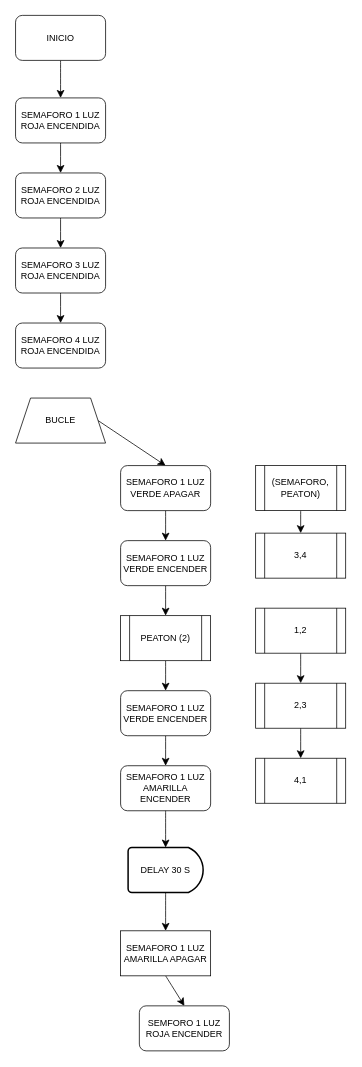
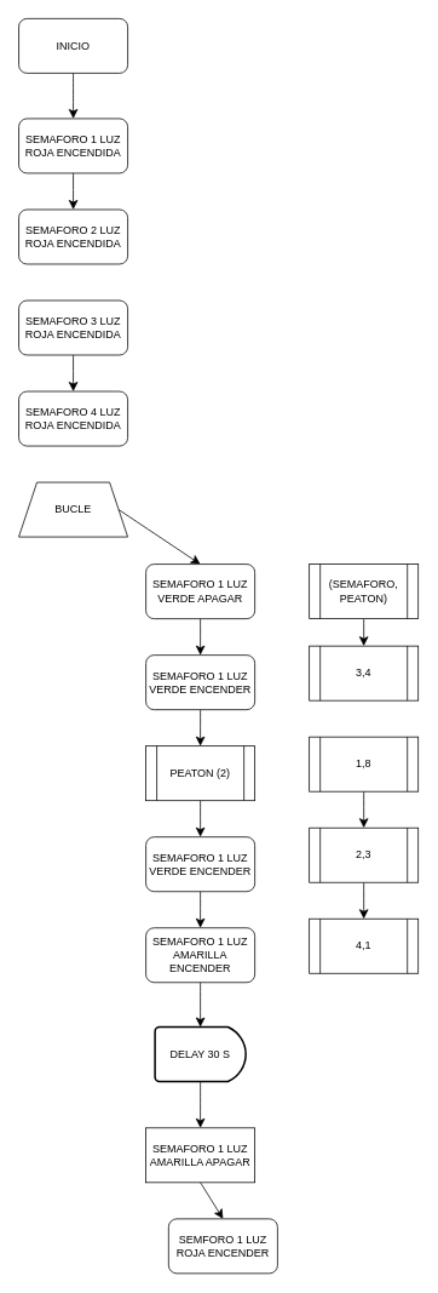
  <mxCell id="0" />
  <mxCell id="1" parent="0" />
  <mxCell id="2" style="edgeStyle=none;curved=1;rounded=0;orthogonalLoop=1;jettySize=auto;html=1;exitX=0.5;exitY=1;exitDx=0;exitDy=0;entryX=0.5;entryY=0;entryDx=0;entryDy=0;fontSize=12;startSize=8;endSize=8;" edge="1" parent="1" source="3" target="5"><mxGeometry relative="1" as="geometry" /></mxCell>
  <mxCell id="3" value="INICIO" style="rounded=1;whiteSpace=wrap;html=1;" vertex="1" parent="1"><mxGeometry x="20" y="20" width="120" height="60" as="geometry" /></mxCell>
  <mxCell id="4" style="edgeStyle=none;curved=1;rounded=0;orthogonalLoop=1;jettySize=auto;html=1;exitX=0.5;exitY=1;exitDx=0;exitDy=0;entryX=0.5;entryY=0;entryDx=0;entryDy=0;fontSize=12;startSize=8;endSize=8;" edge="1" parent="1" source="5" target="7"><mxGeometry relative="1" as="geometry" /></mxCell>
  <mxCell id="5" value="SEMAFORO 1 LUZ&lt;div&gt;ROJA ENCENDIDA&lt;/div&gt;" style="rounded=1;whiteSpace=wrap;html=1;" vertex="1" parent="1"><mxGeometry x="20" y="130" width="120" height="60" as="geometry" /></mxCell>
- <mxCell id="6" style="edgeStyle=none;curved=1;rounded=0;orthogonalLoop=1;jettySize=auto;html=1;exitX=0.5;exitY=1;exitDx=0;exitDy=0;entryX=0.5;entryY=0;entryDx=0;entryDy=0;fontSize=12;startSize=8;endSize=8;" edge="1" parent="1" source="7" target="9"><mxGeometry relative="1" as="geometry" /></mxCell>
  <mxCell id="7" value="SEMAFORO 2 LUZ&lt;div&gt;ROJA ENCENDIDA&lt;/div&gt;" style="rounded=1;whiteSpace=wrap;html=1;" vertex="1" parent="1"><mxGeometry x="20" y="230" width="120" height="60" as="geometry" /></mxCell>
  <mxCell id="8" style="edgeStyle=none;curved=1;rounded=0;orthogonalLoop=1;jettySize=auto;html=1;exitX=0.5;exitY=1;exitDx=0;exitDy=0;entryX=0.5;entryY=0;entryDx=0;entryDy=0;fontSize=12;startSize=8;endSize=8;" edge="1" parent="1" source="9" target="10"><mxGeometry relative="1" as="geometry" /></mxCell>
  <mxCell id="9" value="SEMAFORO 3 LUZ&lt;div&gt;ROJA ENCENDIDA&lt;/div&gt;" style="rounded=1;whiteSpace=wrap;html=1;" vertex="1" parent="1"><mxGeometry x="20" y="330" width="120" height="60" as="geometry" /></mxCell>
  <mxCell id="10" value="SEMAFORO 4 LUZ&lt;div&gt;ROJA ENCENDIDA&lt;/div&gt;" style="rounded=1;whiteSpace=wrap;html=1;" vertex="1" parent="1"><mxGeometry x="20" y="430" width="120" height="60" as="geometry" /></mxCell>
  <mxCell id="11" style="edgeStyle=none;curved=1;rounded=0;orthogonalLoop=1;jettySize=auto;html=1;exitX=1;exitY=0.5;exitDx=0;exitDy=0;entryX=0.5;entryY=0;entryDx=0;entryDy=0;fontSize=12;startSize=8;endSize=8;" edge="1" parent="1" source="12" target="14"><mxGeometry relative="1" as="geometry" /></mxCell>
  <mxCell id="12" value="BUCLE" style="shape=trapezoid;perimeter=trapezoidPerimeter;whiteSpace=wrap;html=1;fixedSize=1;" vertex="1" parent="1"><mxGeometry x="20" y="530" width="120" height="60" as="geometry" /></mxCell>
  <mxCell id="13" style="edgeStyle=none;curved=1;rounded=0;orthogonalLoop=1;jettySize=auto;html=1;exitX=0.5;exitY=1;exitDx=0;exitDy=0;entryX=0.5;entryY=0;entryDx=0;entryDy=0;fontSize=12;startSize=8;endSize=8;" edge="1" parent="1" source="14" target="16"><mxGeometry relative="1" as="geometry" /></mxCell>
  <mxCell id="14" value="SEMAFORO 1 LUZ VERDE APAGAR" style="rounded=1;whiteSpace=wrap;html=1;" vertex="1" parent="1"><mxGeometry x="160" y="620" width="120" height="60" as="geometry" /></mxCell>
  <mxCell id="15" style="edgeStyle=none;curved=1;rounded=0;orthogonalLoop=1;jettySize=auto;html=1;exitX=0.5;exitY=1;exitDx=0;exitDy=0;entryX=0.5;entryY=0;entryDx=0;entryDy=0;fontSize=12;startSize=8;endSize=8;" edge="1" parent="1" source="16" target="18"><mxGeometry relative="1" as="geometry" /></mxCell>
  <mxCell id="16" value="SEMAFORO 1 LUZ VERDE ENCENDER" style="rounded=1;whiteSpace=wrap;html=1;" vertex="1" parent="1"><mxGeometry x="160" y="720" width="120" height="60" as="geometry" /></mxCell>
  <mxCell id="17" style="edgeStyle=none;curved=1;rounded=0;orthogonalLoop=1;jettySize=auto;html=1;exitX=0.5;exitY=1;exitDx=0;exitDy=0;entryX=0.5;entryY=0;entryDx=0;entryDy=0;fontSize=12;startSize=8;endSize=8;" edge="1" parent="1" source="18" target="20"><mxGeometry relative="1" as="geometry" /></mxCell>
  <mxCell id="18" value="PEATON (2)" style="shape=process;whiteSpace=wrap;html=1;backgroundOutline=1;" vertex="1" parent="1"><mxGeometry x="160" y="820" width="120" height="60" as="geometry" /></mxCell>
  <mxCell id="19" style="edgeStyle=none;curved=1;rounded=0;orthogonalLoop=1;jettySize=auto;html=1;exitX=0.5;exitY=1;exitDx=0;exitDy=0;entryX=0.5;entryY=0;entryDx=0;entryDy=0;fontSize=12;startSize=8;endSize=8;" edge="1" parent="1" source="20" target="21"><mxGeometry relative="1" as="geometry" /></mxCell>
  <mxCell id="20" value="SEMAFORO 1 LUZ VERDE ENCENDER" style="rounded=1;whiteSpace=wrap;html=1;" vertex="1" parent="1"><mxGeometry x="160" y="920" width="120" height="60" as="geometry" /></mxCell>
  <mxCell id="21" value="SEMAFORO 1 LUZ AMARILLA ENCENDER" style="rounded=1;whiteSpace=wrap;html=1;" vertex="1" parent="1"><mxGeometry x="160" y="1020" width="120" height="60" as="geometry" /></mxCell>
  <mxCell id="22" style="edgeStyle=none;curved=1;rounded=0;orthogonalLoop=1;jettySize=auto;html=1;exitX=0.5;exitY=1;exitDx=0;exitDy=0;entryX=0.5;entryY=0;entryDx=0;entryDy=0;fontSize=12;startSize=8;endSize=8;" edge="1" parent="1" source="23" target="24"><mxGeometry relative="1" as="geometry" /></mxCell>
  <mxCell id="23" value="SEMAFORO 1 LUZ AMARILLA APAGAR" style="rounded=0;whiteSpace=wrap;html=1;" vertex="1" parent="1"><mxGeometry x="160" y="1240" width="120" height="60" as="geometry" /></mxCell>
  <mxCell id="24" value="SEMFORO 1 LUZ ROJA ENCENDER" style="rounded=1;whiteSpace=wrap;html=1;" vertex="1" parent="1"><mxGeometry x="185" y="1340" width="120" height="60" as="geometry" /></mxCell>
  <mxCell id="25" style="edgeStyle=none;curved=1;rounded=0;orthogonalLoop=1;jettySize=auto;html=1;exitX=0.5;exitY=1;exitDx=0;exitDy=0;exitPerimeter=0;entryX=0.5;entryY=0;entryDx=0;entryDy=0;fontSize=12;startSize=8;endSize=8;" edge="1" parent="1" source="26" target="23"><mxGeometry relative="1" as="geometry" /></mxCell>
  <mxCell id="26" value="DELAY 30 S" style="strokeWidth=2;html=1;shape=mxgraph.flowchart.delay;whiteSpace=wrap;" vertex="1" parent="1"><mxGeometry x="170" y="1129" width="100" height="60" as="geometry" /></mxCell>
  <mxCell id="27" style="edgeStyle=none;curved=1;rounded=0;orthogonalLoop=1;jettySize=auto;html=1;exitX=0.5;exitY=1;exitDx=0;exitDy=0;entryX=0.5;entryY=0;entryDx=0;entryDy=0;entryPerimeter=0;fontSize=12;startSize=8;endSize=8;" edge="1" parent="1" source="21" target="26"><mxGeometry relative="1" as="geometry" /></mxCell>
  <mxCell id="28" style="edgeStyle=none;curved=1;rounded=0;orthogonalLoop=1;jettySize=auto;html=1;exitX=0.5;exitY=1;exitDx=0;exitDy=0;entryX=0.5;entryY=0;entryDx=0;entryDy=0;fontSize=12;startSize=8;endSize=8;" edge="1" parent="1" source="29" target="30"><mxGeometry relative="1" as="geometry" /></mxCell>
  <mxCell id="29" value="(SEMAFORO, PEATON)" style="shape=process;whiteSpace=wrap;html=1;backgroundOutline=1;" vertex="1" parent="1"><mxGeometry x="340" y="620" width="120" height="60" as="geometry" /></mxCell>
  <mxCell id="30" value="3,4" style="shape=process;whiteSpace=wrap;html=1;backgroundOutline=1;" vertex="1" parent="1"><mxGeometry x="340" y="710" width="120" height="60" as="geometry" /></mxCell>
  <mxCell id="31" style="edgeStyle=none;curved=1;rounded=0;orthogonalLoop=1;jettySize=auto;html=1;exitX=0.5;exitY=1;exitDx=0;exitDy=0;entryX=0.5;entryY=0;entryDx=0;entryDy=0;fontSize=12;startSize=8;endSize=8;" edge="1" parent="1" source="32" target="34"><mxGeometry relative="1" as="geometry" /></mxCell>
- <mxCell id="32" value="1,2" style="shape=process;whiteSpace=wrap;html=1;backgroundOutline=1;" vertex="1" parent="1"><mxGeometry x="340" y="810" width="120" height="60" as="geometry" /></mxCell>
+ <mxCell id="32" value="1,8" style="shape=process;whiteSpace=wrap;html=1;backgroundOutline=1;" vertex="1" parent="1"><mxGeometry x="340" y="810" width="120" height="60" as="geometry" /></mxCell>
  <mxCell id="33" style="edgeStyle=none;curved=1;rounded=0;orthogonalLoop=1;jettySize=auto;html=1;exitX=0.5;exitY=1;exitDx=0;exitDy=0;entryX=0.5;entryY=0;entryDx=0;entryDy=0;fontSize=12;startSize=8;endSize=8;" edge="1" parent="1" source="34" target="35"><mxGeometry relative="1" as="geometry" /></mxCell>
  <mxCell id="34" value="2,3" style="shape=process;whiteSpace=wrap;html=1;backgroundOutline=1;" vertex="1" parent="1"><mxGeometry x="340" y="910" width="120" height="60" as="geometry" /></mxCell>
  <mxCell id="35" value="4,1" style="shape=process;whiteSpace=wrap;html=1;backgroundOutline=1;" vertex="1" parent="1"><mxGeometry x="340" y="1010" width="120" height="60" as="geometry" /></mxCell>
